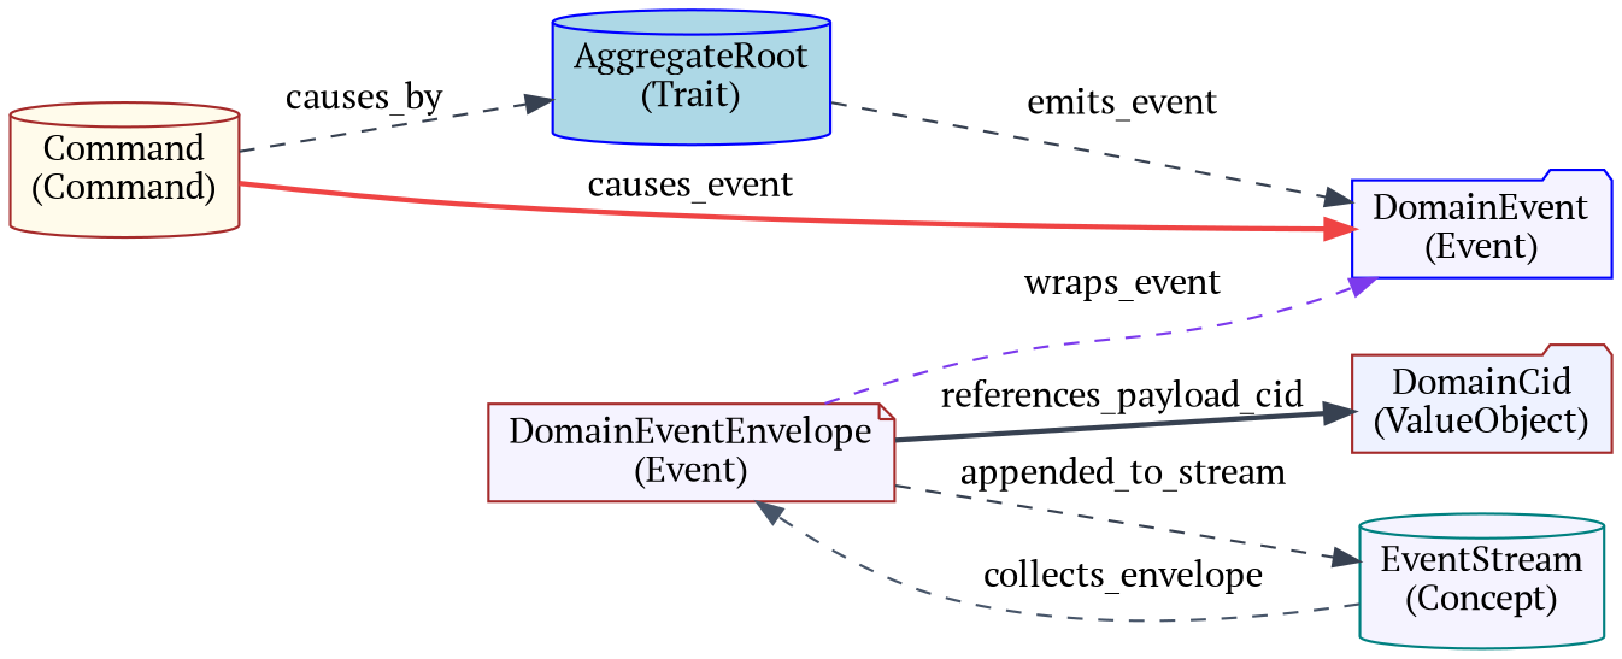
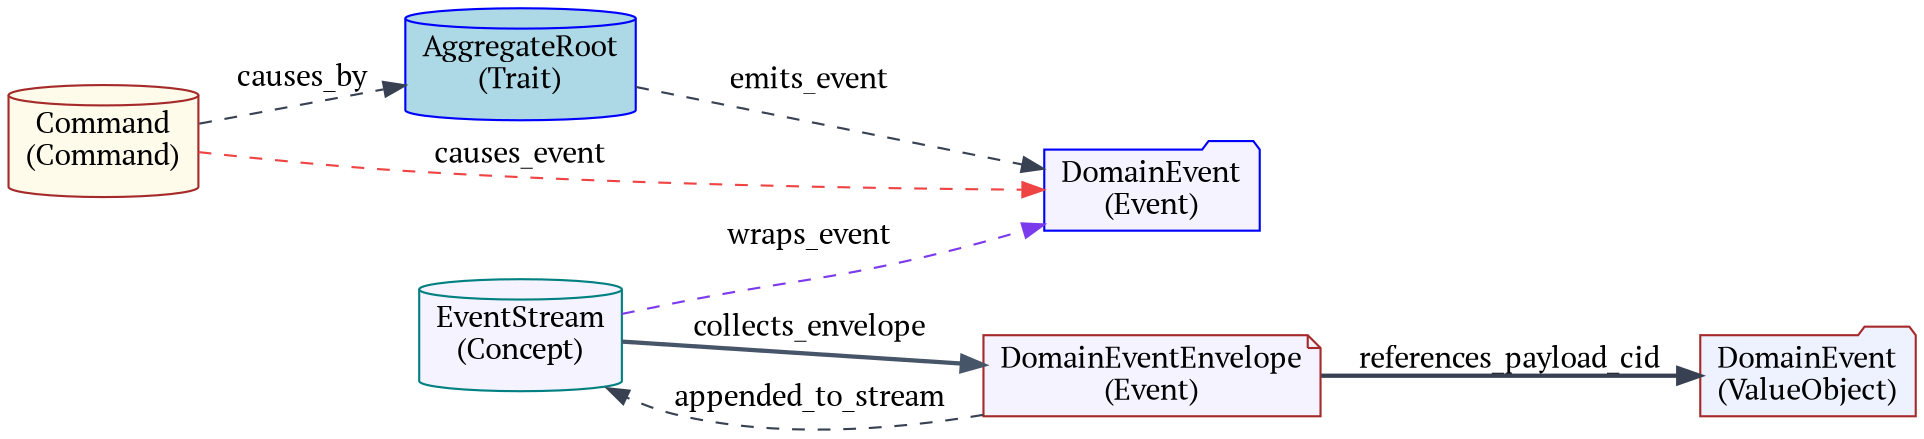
  digraph {
    fontname="PT Serif"
    rankdir=LR
    node [color=brown fillcolor="#f5f3ff" fontname="PT Serif" shape=cylinder style=filled]
    edge [color="#374151" fontname="PT Serif" style=dashed]
    n1 [color=blue fillcolor=lightblue label="AggregateRoot\n(Trait)"]
    n2 [color=blue label="DomainEvent\n(Event)" shape=folder]
    n3 [fillcolor="#fffbeb" label="Command\n(Command)"]
-   n4 [fillcolor="#eef2ff" label="DomainCid\n(ValueObject)" shape=folder]
+   n4 [fillcolor="#eef2ff" label="DomainEvent\n(ValueObject)" shape=folder]
    n5 [label="DomainEventEnvelope\n(Event)" shape=note]
    n6 [color=teal label="EventStream\n(Concept)"]
    n1 -> n2 [label=emits_event]
    n3 -> n1 [label=causes_by]
-   n3 -> n2 [color="#ef4444" label=causes_event style=bold]
-   n5 -> n2 [color="#7c3aed" label=wraps_event]
+   n3 -> n2 [color="#ef4444" label=causes_event]
+   n6 -> n2 [color="#7c3aed" label=wraps_event]
    n5 -> n4 [label=references_payload_cid style=bold]
    n5 -> n6 [label=appended_to_stream]
-   n6 -> n5 [color="#475569" label=collects_envelope]
+   n6 -> n5 [color="#475569" label=collects_envelope style=bold]
  }
